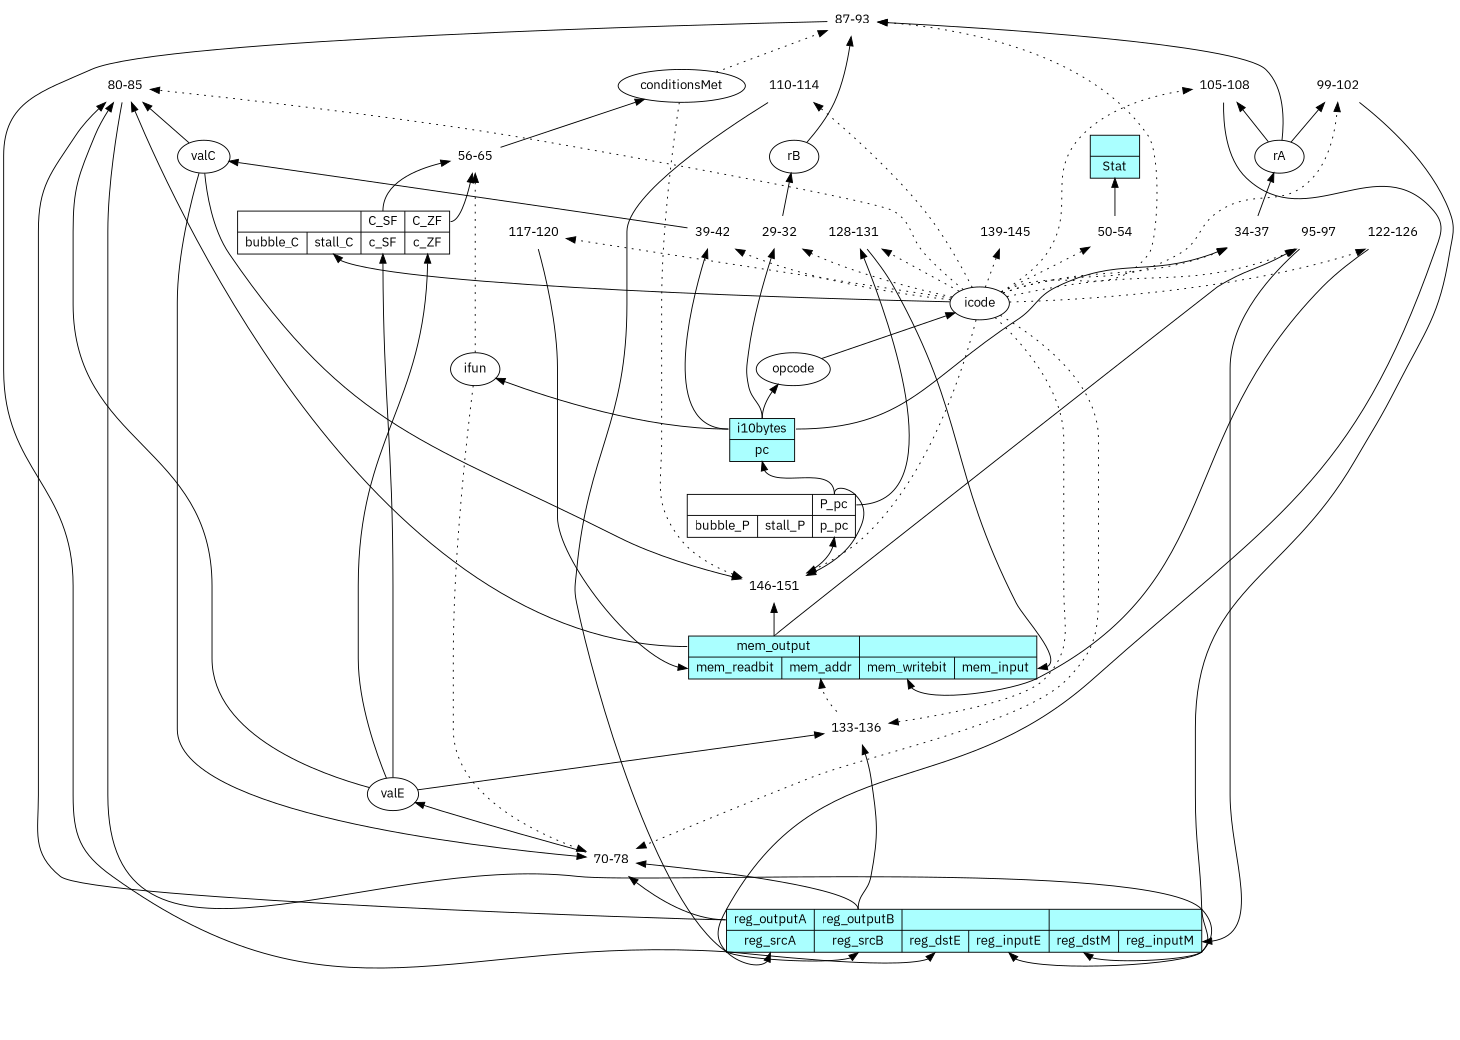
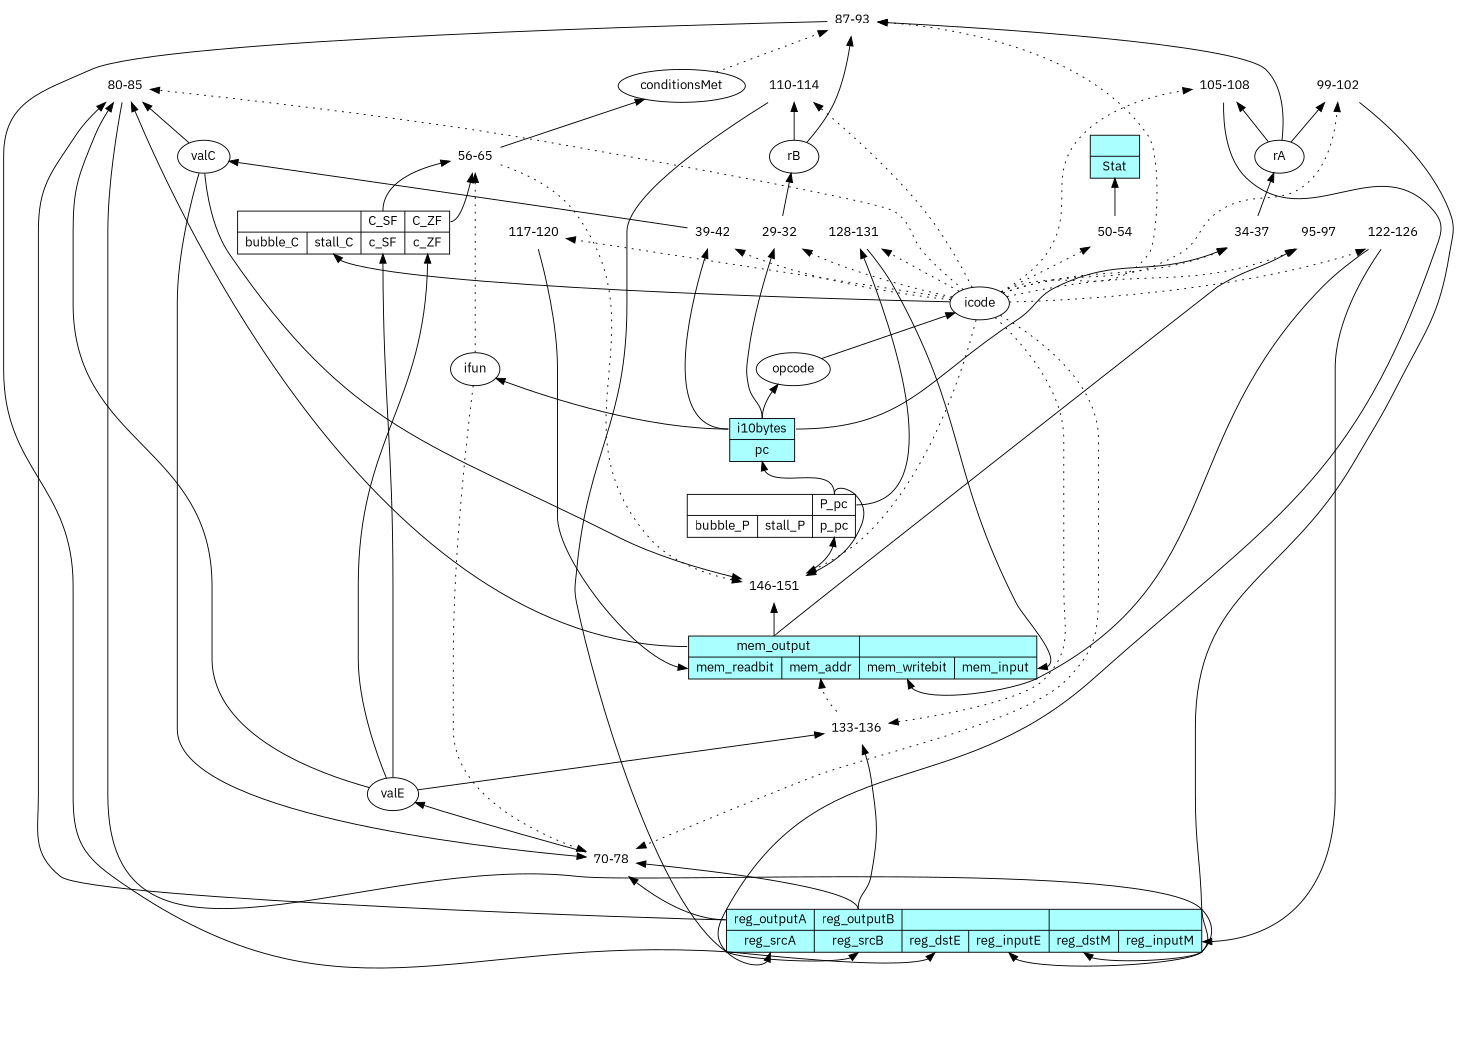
  digraph {
    fontname="IBM Plex Sans"
    rankdir=BT
    node [fontname="IBM Plex Sans" shape=none]
    edge [fontname="IBM Plex Sans"]
    n1 [fillcolor="#aaffff" label="{<reg_outputA>reg_outputA|<reg_srcA>reg_srcA}|{<reg_outputB>reg_outputB|<reg_srcB>reg_srcB}|{|{<reg_dstE>reg_dstE|<reg_inputE>reg_inputE}}|{|{<reg_dstM>reg_dstM|<reg_inputM>reg_inputM}}" shape=record style=filled]
    n2 [label="70-78"]
    n3 [label="80-85"]
    n4 [label="133-136"]
    valE [shape=""]
    n6 [label="128-131"]
    n7 [fillcolor="#aaffff" label="{<mem_output>mem_output|{<mem_readbit>mem_readbit|<mem_addr>mem_addr}}|{|{<mem_writebit>mem_writebit|<mem_input>mem_input}}" shape=record style=filled]
    n8 [label="95-97"]
    n9 [label="146-151"]
    n10 [label="{|{<bubble_P>bubble_P|<stall_P>stall_P}}|{<P_pc>P_pc|<p_pc>p_pc}" shape=record]
    n11 [fillcolor="#aaffff" label="{<i10bytes>i10bytes|<pc>pc}" shape=record style=filled]
    opcode [shape=""]
    ifun [shape=""]
    n14 [label="29-32"]
    n15 [label="34-37"]
    n16 [label="39-42"]
    icode [shape=""]
    n18 [label="56-65"]
    rB [shape=""]
    rA [shape=""]
    valC [shape=""]
    n22 [fillcolor="#aaffff" label="{|<Stat>Stat}" shape=record style=filled]
    n23 [label="{|{<bubble_C>bubble_C|<stall_C>stall_C}}|{<C_SF>C_SF|<c_SF>c_SF}|{<C_ZF>C_ZF|<c_ZF>c_ZF}" shape=record]
    conditionsMet [shape=""]
    n25 [label="50-54"]
    n26 [label="87-93"]
    n27 [label="99-102"]
    n28 [label="105-108"]
    n29 [label="110-114"]
    n30 [label="117-120"]
    n31 [label="122-126"]
-   n32 [label="139-145"]
    n1 -> n2 [tailport=reg_outputA]
    n1 -> n2 [tailport=reg_outputB]
    n1 -> n3 [tailport=reg_outputA]
    n1 -> n4 [tailport=reg_outputB]
    n2 -> valE
    n3 -> n1 [headport=reg_inputE]
    n4 -> n7 [headport=mem_addr style=dotted]
    valE -> n3
    valE -> n4
    valE -> n23 [headport=c_ZF]
    valE -> n23 [headport=c_SF]
    n6 -> n7 [headport=mem_input]
    n7 -> n3 [tailport=mem_output]
    n7 -> n8 [tailport=mem_output]
    n7 -> n9 [tailport=mem_output]
-   n8 -> n1 [headport=reg_inputM]
+   n31 -> n1 [headport=reg_inputM]
    n9 -> n10 [headport=p_pc]
    n10 -> n6 [tailport=P_pc]
    n10 -> n9 [tailport=P_pc]
    n10 -> n11 [headport=pc tailport=P_pc]
    n11 -> opcode [tailport=i10bytes]
    n11 -> ifun [tailport=i10bytes]
    n11 -> n14 [tailport=i10bytes]
    n11 -> n15 [tailport=i10bytes]
    n11 -> n16 [tailport=i10bytes]
    opcode -> icode
    ifun -> n2 [style=dotted]
    ifun -> n18 [style=dotted]
    n14 -> rB
    n15 -> rA
    n16 -> valC
    icode -> n2 [style=dotted]
    icode -> n3 [style=dotted]
    icode -> n4 [style=dotted]
    icode -> n6 [style=dotted]
    icode -> n8 [style=dotted]
    icode -> n9 [style=dotted]
    icode -> n14 [style=dotted]
    icode -> n15 [style=dotted]
    icode -> n16 [style=dotted]
    icode -> n23 [headport=stall_C]
    icode -> n25 [style=dotted]
    icode -> n26 [style=dotted]
    icode -> n27 [style=dotted]
    icode -> n28 [style=dotted]
    icode -> n29 [style=dotted]
    icode -> n30 [style=dotted]
    icode -> n31 [style=dotted]
-   icode -> n32 [style=dotted]
    n18 -> conditionsMet
    rB -> n26
+   rB -> n29
    rA -> n26
    rA -> n27
    rA -> n28
    valC -> n2
    valC -> n3
    valC -> n9
    n23 -> n18 [tailport=C_SF]
    n23 -> n18 [tailport=C_ZF]
-   conditionsMet -> n9 [style=dotted]
+   n18 -> n9 [style=dotted]
    conditionsMet -> n26 [style=dotted]
    n25 -> n22 [headport=Stat]
    n26 -> n1 [headport=reg_dstE]
    n27 -> n1 [headport=reg_dstM]
    n28 -> n1 [headport=reg_srcA]
    n29 -> n1 [headport=reg_srcB]
    n30 -> n7 [headport=mem_readbit]
    n31 -> n7 [headport=mem_writebit]
  }
